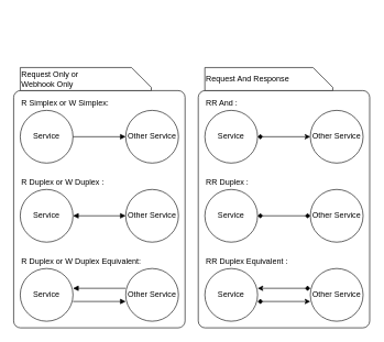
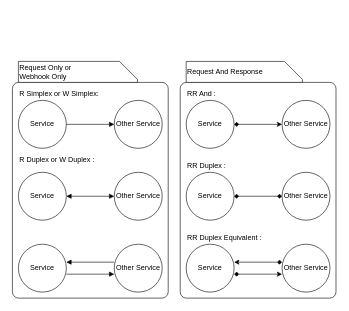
  <mxCell id="0" />
  <mxCell id="1" parent="0" />
  <mxCell id="2" value="" style="rounded=1;whiteSpace=wrap;html=1;fontSize=12;align=left;arcSize=4;" parent="1" vertex="1"><mxGeometry x="20" y="137" width="260" height="360" as="geometry" /></mxCell>
  <mxCell id="3" value="" style="rounded=1;whiteSpace=wrap;html=1;fontSize=12;align=left;arcSize=4;" parent="1" vertex="1"><mxGeometry x="300" y="137" width="260" height="360" as="geometry" /></mxCell>
  <mxCell id="4" value="Service" style="ellipse;whiteSpace=wrap;html=1;aspect=fixed;rounded=1;fontSize=12;" parent="1" vertex="1"><mxGeometry x="30" y="167" width="80" height="80" as="geometry" /></mxCell>
  <mxCell id="5" value="Other Service" style="ellipse;whiteSpace=wrap;html=1;aspect=fixed;rounded=1;fontSize=12;" parent="1" vertex="1"><mxGeometry x="190" y="167" width="80" height="80" as="geometry" /></mxCell>
  <mxCell id="6" value="" style="endArrow=block;html=1;fillColor=#BD08FF;fontSize=12;endFill=1;startArrow=none;startFill=0;" parent="1" source="4" target="5" edge="1"><mxGeometry width="50" height="50" relative="1" as="geometry"><mxPoint x="60" y="337" as="sourcePoint" /><mxPoint x="110" y="287" as="targetPoint" /></mxGeometry></mxCell>
  <mxCell id="7" value="Service" style="ellipse;whiteSpace=wrap;html=1;aspect=fixed;rounded=1;fontSize=12;" parent="1" vertex="1"><mxGeometry x="310" y="167" width="80" height="80" as="geometry" /></mxCell>
  <mxCell id="8" value="Other Service" style="ellipse;whiteSpace=wrap;html=1;aspect=fixed;rounded=1;fontSize=12;" parent="1" vertex="1"><mxGeometry x="470" y="167" width="80" height="80" as="geometry" /></mxCell>
  <mxCell id="9" value="" style="endArrow=classic;html=1;fillColor=#BD08FF;fontSize=12;endFill=1;startArrow=diamond;startFill=1;" parent="1" source="7" edge="1"><mxGeometry width="50" height="50" relative="1" as="geometry"><mxPoint x="340" y="337" as="sourcePoint" /><mxPoint x="470" y="207" as="targetPoint" /></mxGeometry></mxCell>
  <mxCell id="10" value="Service" style="ellipse;whiteSpace=wrap;html=1;aspect=fixed;rounded=1;fontSize=12;" parent="1" vertex="1"><mxGeometry x="310" y="287" width="80" height="80" as="geometry" /></mxCell>
  <mxCell id="11" value="Other Service" style="ellipse;whiteSpace=wrap;html=1;aspect=fixed;rounded=1;fontSize=12;" parent="1" vertex="1"><mxGeometry x="470" y="287" width="80" height="80" as="geometry" /></mxCell>
  <mxCell id="12" value="" style="endArrow=diamond;html=1;fillColor=#BD08FF;fontSize=12;endFill=1;startArrow=diamond;startFill=1;" parent="1" source="10" edge="1"><mxGeometry width="50" height="50" relative="1" as="geometry"><mxPoint x="340" y="457" as="sourcePoint" /><mxPoint x="470" y="327" as="targetPoint" /></mxGeometry></mxCell>
  <mxCell id="13" value="Service" style="ellipse;whiteSpace=wrap;html=1;aspect=fixed;rounded=1;fontSize=12;" parent="1" vertex="1"><mxGeometry x="30" y="287" width="80" height="80" as="geometry" /></mxCell>
  <mxCell id="14" value="Other Service" style="ellipse;whiteSpace=wrap;html=1;aspect=fixed;rounded=1;fontSize=12;" parent="1" vertex="1"><mxGeometry x="190" y="287" width="80" height="80" as="geometry" /></mxCell>
  <mxCell id="15" value="" style="endArrow=block;html=1;fillColor=#BD08FF;fontSize=12;endFill=1;startArrow=block;startFill=1;" parent="1" source="13" target="14" edge="1"><mxGeometry width="50" height="50" relative="1" as="geometry"><mxPoint x="60" y="457" as="sourcePoint" /><mxPoint x="110" y="407" as="targetPoint" /></mxGeometry></mxCell>
  <mxCell id="16" value="Service" style="ellipse;whiteSpace=wrap;html=1;aspect=fixed;rounded=1;fontSize=12;" parent="1" vertex="1"><mxGeometry x="310" y="407" width="80" height="80" as="geometry" /></mxCell>
  <mxCell id="17" value="Other Service" style="ellipse;whiteSpace=wrap;html=1;aspect=fixed;rounded=1;fontSize=12;" parent="1" vertex="1"><mxGeometry x="470" y="407" width="80" height="80" as="geometry" /></mxCell>
  <mxCell id="18" value="" style="endArrow=classic;html=1;fillColor=#BD08FF;fontSize=12;endFill=1;startArrow=diamond;startFill=1;" parent="1" edge="1"><mxGeometry width="50" height="50" relative="1" as="geometry"><mxPoint x="390" y="457" as="sourcePoint" /><mxPoint x="470" y="457" as="targetPoint" /></mxGeometry></mxCell>
  <mxCell id="19" value="RR Duplex Equivalent :" style="text;html=1;align=left;verticalAlign=middle;resizable=0;points=[];autosize=1;fontSize=12;" parent="1" vertex="1"><mxGeometry x="310" y="387" width="140" height="20" as="geometry" /></mxCell>
  <mxCell id="20" value="RR Duplex :" style="text;html=1;align=left;verticalAlign=middle;resizable=0;points=[];autosize=1;fontSize=12;" parent="1" vertex="1"><mxGeometry x="310" y="267" width="80" height="20" as="geometry" /></mxCell>
  <mxCell id="21" value="RR And :" style="text;html=1;align=left;verticalAlign=middle;resizable=0;points=[];autosize=1;fontSize=12;" parent="1" vertex="1"><mxGeometry x="310" y="147" width="90" height="20" as="geometry" /></mxCell>
  <mxCell id="22" value="" style="endArrow=classic;html=1;fillColor=#BD08FF;fontSize=12;endFill=1;startArrow=diamond;startFill=1;" parent="1" edge="1"><mxGeometry width="50" height="50" relative="1" as="geometry"><mxPoint x="470" y="437" as="sourcePoint" /><mxPoint x="390" y="437" as="targetPoint" /></mxGeometry></mxCell>
- <mxCell id="23" value="R Duplex or W Duplex :" style="text;html=1;align=left;verticalAlign=middle;resizable=0;points=[];autosize=1;fontSize=12;" parent="1" vertex="1"><mxGeometry x="30" y="267" width="140" height="20" as="geometry" /></mxCell>
+ <mxCell id="23" value="R Duplex or W Duplex :" style="text;html=1;align=left;verticalAlign=middle;resizable=0;points=[];autosize=1;fontSize=12;" parent="1" vertex="1"><mxGeometry x="30" y="257" width="140" height="20" as="geometry" /></mxCell>
  <mxCell id="24" value="R Simplex or W Simplex:" style="text;html=1;align=left;verticalAlign=middle;resizable=0;points=[];autosize=1;fontSize=12;" parent="1" vertex="1"><mxGeometry x="30" y="147" width="150" height="20" as="geometry" /></mxCell>
- <mxCell id="25" value="R Duplex or W Duplex Equivalent:" style="text;html=1;align=left;verticalAlign=middle;resizable=0;points=[];autosize=1;fontSize=12;" parent="1" vertex="1"><mxGeometry x="30" y="387" width="200" height="20" as="geometry" /></mxCell>
  <mxCell id="26" value="Service" style="ellipse;whiteSpace=wrap;html=1;aspect=fixed;rounded=1;fontSize=12;" parent="1" vertex="1"><mxGeometry x="30" y="407" width="80" height="80" as="geometry" /></mxCell>
  <mxCell id="27" value="Other Service" style="ellipse;whiteSpace=wrap;html=1;aspect=fixed;rounded=1;fontSize=12;" parent="1" vertex="1"><mxGeometry x="190" y="407" width="80" height="80" as="geometry" /></mxCell>
  <mxCell id="28" value="" style="endArrow=block;html=1;fillColor=#BD08FF;fontSize=12;endFill=1;startArrow=none;startFill=0;" parent="1" edge="1"><mxGeometry width="50" height="50" relative="1" as="geometry"><mxPoint x="110" y="457" as="sourcePoint" /><mxPoint x="190" y="457" as="targetPoint" /></mxGeometry></mxCell>
  <mxCell id="29" value="" style="endArrow=block;html=1;fillColor=#BD08FF;fontSize=12;endFill=1;startArrow=none;startFill=0;" parent="1" edge="1"><mxGeometry width="50" height="50" relative="1" as="geometry"><mxPoint x="190" y="437" as="sourcePoint" /><mxPoint x="110" y="437" as="targetPoint" /></mxGeometry></mxCell>
  <mxCell id="30" value="Request Only or&lt;br&gt;Webhook Only" style="shape=card;whiteSpace=wrap;html=1;rounded=0;fontSize=12;align=left;rotation=90;horizontal=0;" parent="1" vertex="1"><mxGeometry x="111.88" y="20.13" width="35" height="198.75" as="geometry" /></mxCell>
  <mxCell id="31" value="Request And Response" style="shape=card;whiteSpace=wrap;html=1;rounded=0;fontSize=12;align=left;rotation=90;horizontal=0;" parent="1" vertex="1"><mxGeometry x="389.5" y="22.51" width="35" height="194" as="geometry" /></mxCell>
